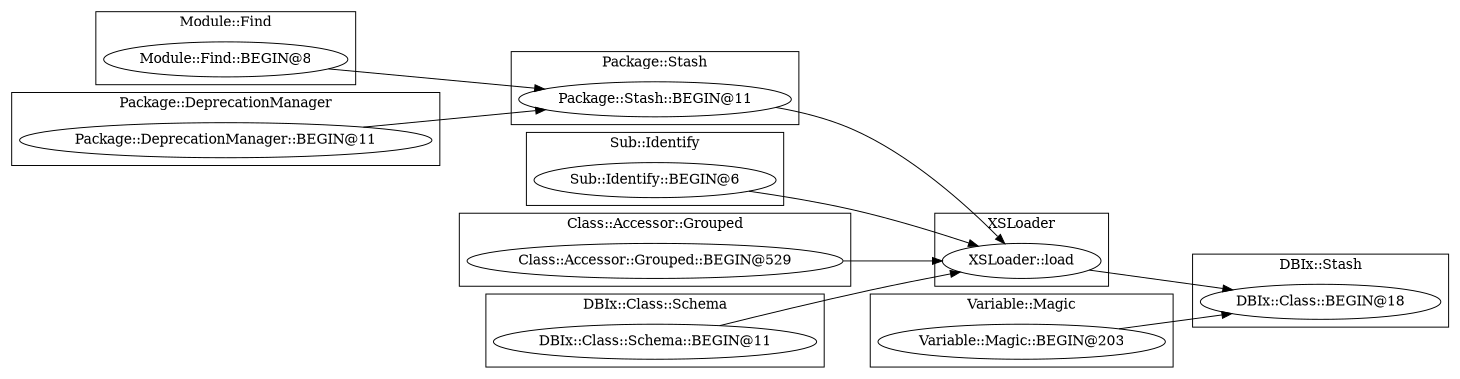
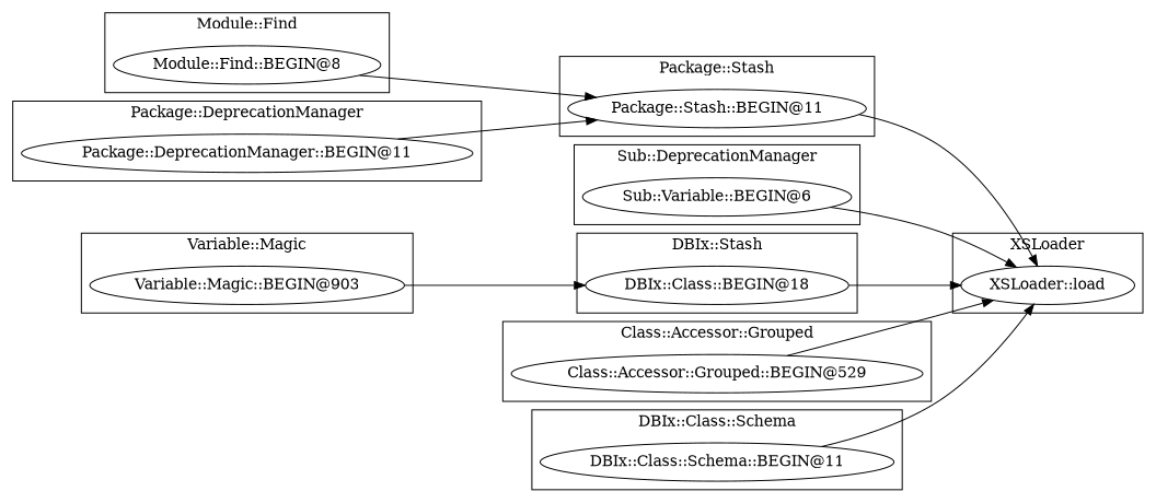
  digraph {
    rankdir=LR
    "Module::Find::BEGIN@8"
-   "Sub::Identify::BEGIN@6"
-   "Variable::Magic::BEGIN@203"
+   "Sub::Identify::BEGIN@6" [label="Sub::Variable::BEGIN@6"]
+   "Variable::Magic::BEGIN@203" [label="Variable::Magic::BEGIN@903"]
    "XSLoader::load"
    "DBIx::Class::BEGIN@18"
    "Package::Stash::BEGIN@11"
    "Class::Accessor::Grouped::BEGIN@529"
    "DBIx::Class::Schema::BEGIN@11"
    "Package::DeprecationManager::BEGIN@11"
    subgraph cluster_1 {
      label="Module::Find"
      "Module::Find::BEGIN@8"
    }
    subgraph cluster_2 {
-     label="Sub::Identify"
+     label="Sub::DeprecationManager"
      "Sub::Identify::BEGIN@6"
    }
    subgraph cluster_3 {
      label="Variable::Magic"
      "Variable::Magic::BEGIN@203"
    }
    subgraph cluster_4 {
      label=XSLoader
      "XSLoader::load"
    }
    subgraph cluster_5 {
      label="DBIx::Stash"
      "DBIx::Class::BEGIN@18"
    }
    subgraph cluster_6 {
      label="Package::Stash"
      "Package::Stash::BEGIN@11"
    }
    subgraph cluster_7 {
      label="Class::Accessor::Grouped"
      "Class::Accessor::Grouped::BEGIN@529"
    }
    subgraph cluster_8 {
      label="DBIx::Class::Schema"
      "DBIx::Class::Schema::BEGIN@11"
    }
    subgraph cluster_9 {
      label="Package::DeprecationManager"
      "Package::DeprecationManager::BEGIN@11"
    }
    "Module::Find::BEGIN@8" -> "Package::Stash::BEGIN@11"
    "Sub::Identify::BEGIN@6" -> "XSLoader::load"
    "Variable::Magic::BEGIN@203" -> "DBIx::Class::BEGIN@18"
-   "XSLoader::load" -> "DBIx::Class::BEGIN@18"
+   "DBIx::Class::BEGIN@18" -> "XSLoader::load"
    "Package::Stash::BEGIN@11" -> "XSLoader::load"
    "Class::Accessor::Grouped::BEGIN@529" -> "XSLoader::load"
    "DBIx::Class::Schema::BEGIN@11" -> "XSLoader::load"
    "Package::DeprecationManager::BEGIN@11" -> "Package::Stash::BEGIN@11"
  }
